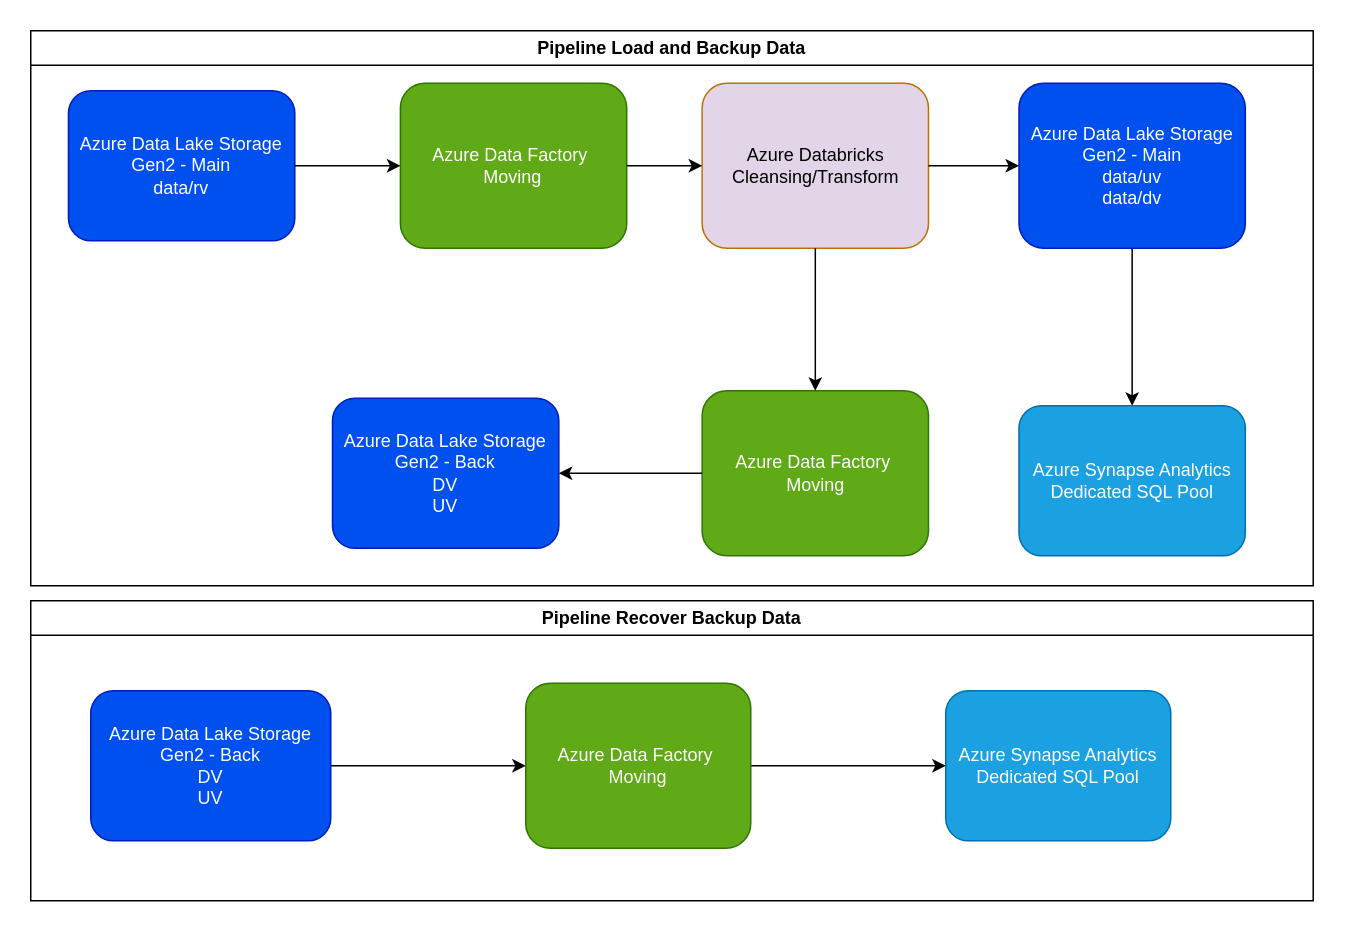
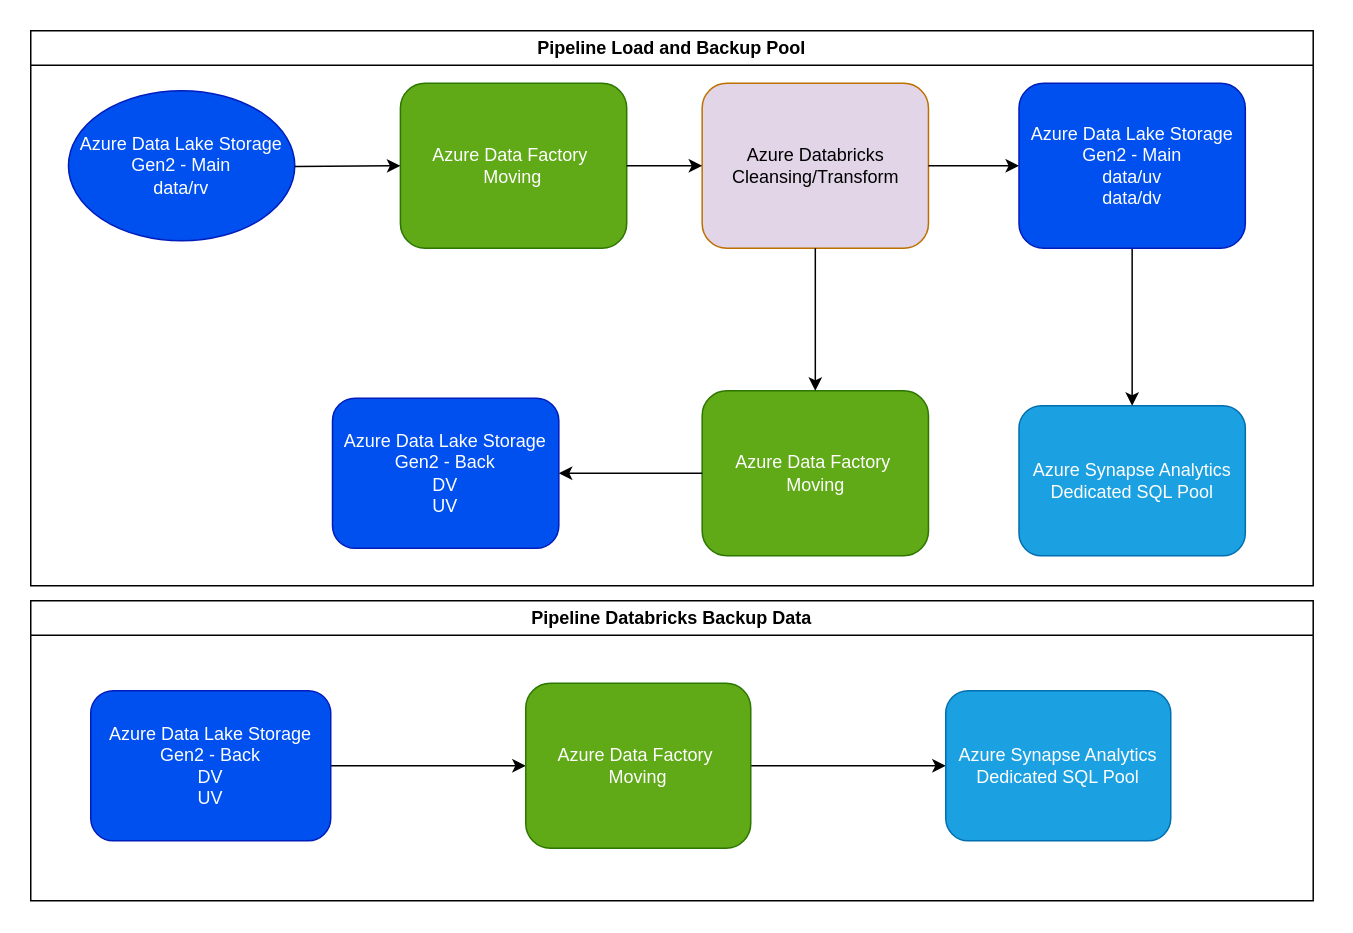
  <mxCell id="0" />
  <mxCell id="1" parent="0" />
  <mxCell id="2" value="" style="group;movable=1;resizable=1;rotatable=1;deletable=1;editable=1;connectable=1;" vertex="1" connectable="0" parent="1"><mxGeometry x="20" y="20" width="860" height="580" as="geometry" /></mxCell>
- <mxCell id="3" value="Pipeline Load and Backup Data" style="swimlane;whiteSpace=wrap;html=1;" vertex="1" parent="2"><mxGeometry width="854.971" height="370" as="geometry" /></mxCell>
+ <mxCell id="3" value="Pipeline Load and Backup Pool" style="swimlane;whiteSpace=wrap;html=1;" vertex="1" parent="2"><mxGeometry width="854.971" height="370" as="geometry" /></mxCell>
  <mxCell id="4" value="Azure Data Factory&amp;nbsp;&lt;br&gt;Moving" style="rounded=1;whiteSpace=wrap;html=1;fillColor=#60a917;fontColor=#ffffff;strokeColor=#2D7600;" vertex="1" parent="3"><mxGeometry x="447.602" y="240" width="150.877" height="110" as="geometry" /></mxCell>
  <mxCell id="5" value="Azure Data Lake Storage Gen2 - Back&lt;br&gt;DV&lt;br&gt;UV" style="rounded=1;whiteSpace=wrap;html=1;fillColor=#0050ef;fontColor=#ffffff;strokeColor=#001DBC;" vertex="1" parent="3"><mxGeometry x="201.17" y="245" width="150.877" height="100" as="geometry" /></mxCell>
  <mxCell id="6" style="edgeStyle=none;html=1;entryX=1;entryY=0.5;entryDx=0;entryDy=0;exitX=0;exitY=0.5;exitDx=0;exitDy=0;" edge="1" parent="3" source="4" target="5"><mxGeometry relative="1" as="geometry" /></mxCell>
  <mxCell id="7" value="Azure Synapse Analytics&lt;br&gt;Dedicated SQL Pool" style="rounded=1;whiteSpace=wrap;html=1;fillColor=#1ba1e2;fontColor=#ffffff;strokeColor=#006EAF;" vertex="1" parent="3"><mxGeometry x="658.83" y="250" width="150.877" height="100" as="geometry" /></mxCell>
- <mxCell id="8" value="Azure Data Lake Storage Gen2 - Main&lt;br&gt;data/rv" style="rounded=1;whiteSpace=wrap;html=1;fillColor=#0050ef;fontColor=#ffffff;strokeColor=#001DBC;" parent="2" vertex="1"><mxGeometry x="25.146" y="40" width="150.877" height="100" as="geometry" /></mxCell>
+ <mxCell id="8" value="Azure Data Lake Storage Gen2 - Main&lt;br&gt;data/rv" style="ellipse;whiteSpace=wrap;html=1;fillColor=#0050ef;fontColor=#ffffff;strokeColor=#001DBC;" parent="2" vertex="1"><mxGeometry x="25.146" y="40" width="150.877" height="100" as="geometry" /></mxCell>
  <mxCell id="9" value="Azure Data Factory&amp;nbsp;&lt;br&gt;Moving" style="rounded=1;whiteSpace=wrap;html=1;fillColor=#60a917;fontColor=#ffffff;strokeColor=#2D7600;" vertex="1" parent="2"><mxGeometry x="246.433" y="35" width="150.877" height="110" as="geometry" /></mxCell>
  <mxCell id="10" style="edgeStyle=none;html=1;" edge="1" parent="2" source="8" target="9"><mxGeometry relative="1" as="geometry" /></mxCell>
  <mxCell id="11" style="edgeStyle=none;html=1;" edge="1" parent="2" source="12" target="7"><mxGeometry relative="1" as="geometry" /></mxCell>
  <mxCell id="12" value="Azure Data Lake Storage Gen2 - Main&lt;br&gt;data/uv&lt;br&gt;data/dv" style="rounded=1;whiteSpace=wrap;html=1;fillColor=#0050ef;fontColor=#ffffff;strokeColor=#001DBC;" vertex="1" parent="2"><mxGeometry x="658.83" y="35" width="150.877" height="110" as="geometry" /></mxCell>
  <mxCell id="13" value="Azure Databricks&lt;br&gt;Cleansing/Transform" style="rounded=1;whiteSpace=wrap;html=1;fillColor=#e1d5e7;fontColor=#000000;strokeColor=#BD7000;" vertex="1" parent="2"><mxGeometry x="447.602" y="35" width="150.877" height="110" as="geometry" /></mxCell>
  <mxCell id="14" style="edgeStyle=none;html=1;" edge="1" parent="2" source="9" target="13"><mxGeometry relative="1" as="geometry" /></mxCell>
  <mxCell id="15" style="edgeStyle=none;html=1;entryX=0;entryY=0.5;entryDx=0;entryDy=0;exitX=1;exitY=0.5;exitDx=0;exitDy=0;" edge="1" parent="2" source="13" target="12"><mxGeometry relative="1" as="geometry" /></mxCell>
  <mxCell id="16" style="edgeStyle=none;html=1;entryX=0.5;entryY=0;entryDx=0;entryDy=0;" edge="1" parent="2" source="13" target="4"><mxGeometry relative="1" as="geometry" /></mxCell>
- <mxCell id="17" value="Pipeline Recover Backup Data" style="swimlane;whiteSpace=wrap;html=1;" vertex="1" parent="2"><mxGeometry y="380" width="854.97" height="200" as="geometry" /></mxCell>
+ <mxCell id="17" value="Pipeline Databricks Backup Data" style="swimlane;whiteSpace=wrap;html=1;" vertex="1" parent="2"><mxGeometry y="380" width="854.97" height="200" as="geometry" /></mxCell>
  <mxCell id="18" style="edgeStyle=none;html=1;" edge="1" parent="17" source="19" target="21"><mxGeometry relative="1" as="geometry" /></mxCell>
  <mxCell id="19" value="Azure Data Lake Storage Gen2 - Back&lt;br&gt;DV&lt;br&gt;UV" style="rounded=1;whiteSpace=wrap;html=1;fillColor=#0050ef;fontColor=#ffffff;strokeColor=#001DBC;" vertex="1" parent="17"><mxGeometry x="40" y="60" width="160" height="100" as="geometry" /></mxCell>
  <mxCell id="20" style="edgeStyle=none;html=1;" edge="1" parent="17" source="21" target="22"><mxGeometry relative="1" as="geometry" /></mxCell>
  <mxCell id="21" value="Azure Data Factory&amp;nbsp;&lt;br&gt;Moving" style="rounded=1;whiteSpace=wrap;html=1;fillColor=#60a917;fontColor=#ffffff;strokeColor=#2D7600;" vertex="1" parent="17"><mxGeometry x="330" y="55" width="150" height="110" as="geometry" /></mxCell>
  <mxCell id="22" value="Azure Synapse Analytics&lt;br&gt;Dedicated SQL Pool" style="rounded=1;whiteSpace=wrap;html=1;fillColor=#1ba1e2;fontColor=#ffffff;strokeColor=#006EAF;" vertex="1" parent="17"><mxGeometry x="610" y="60" width="150" height="100" as="geometry" /></mxCell>
